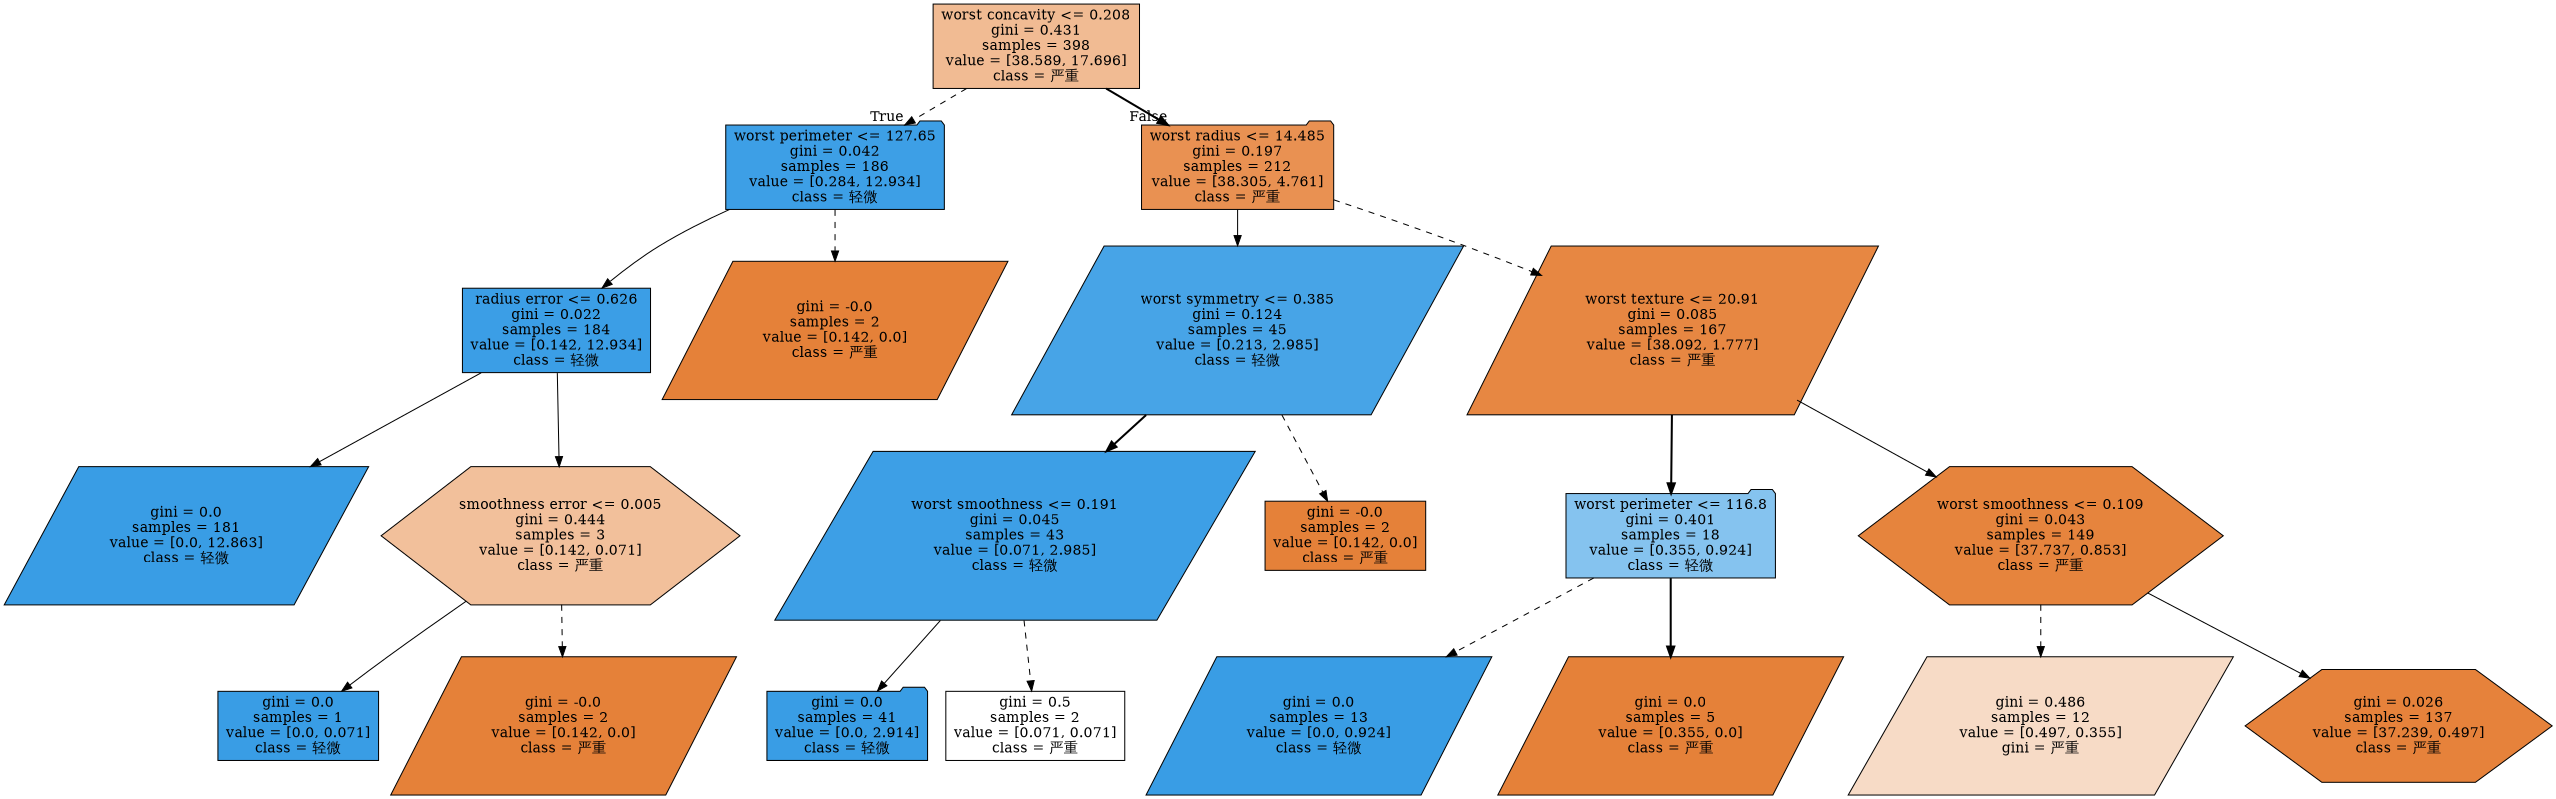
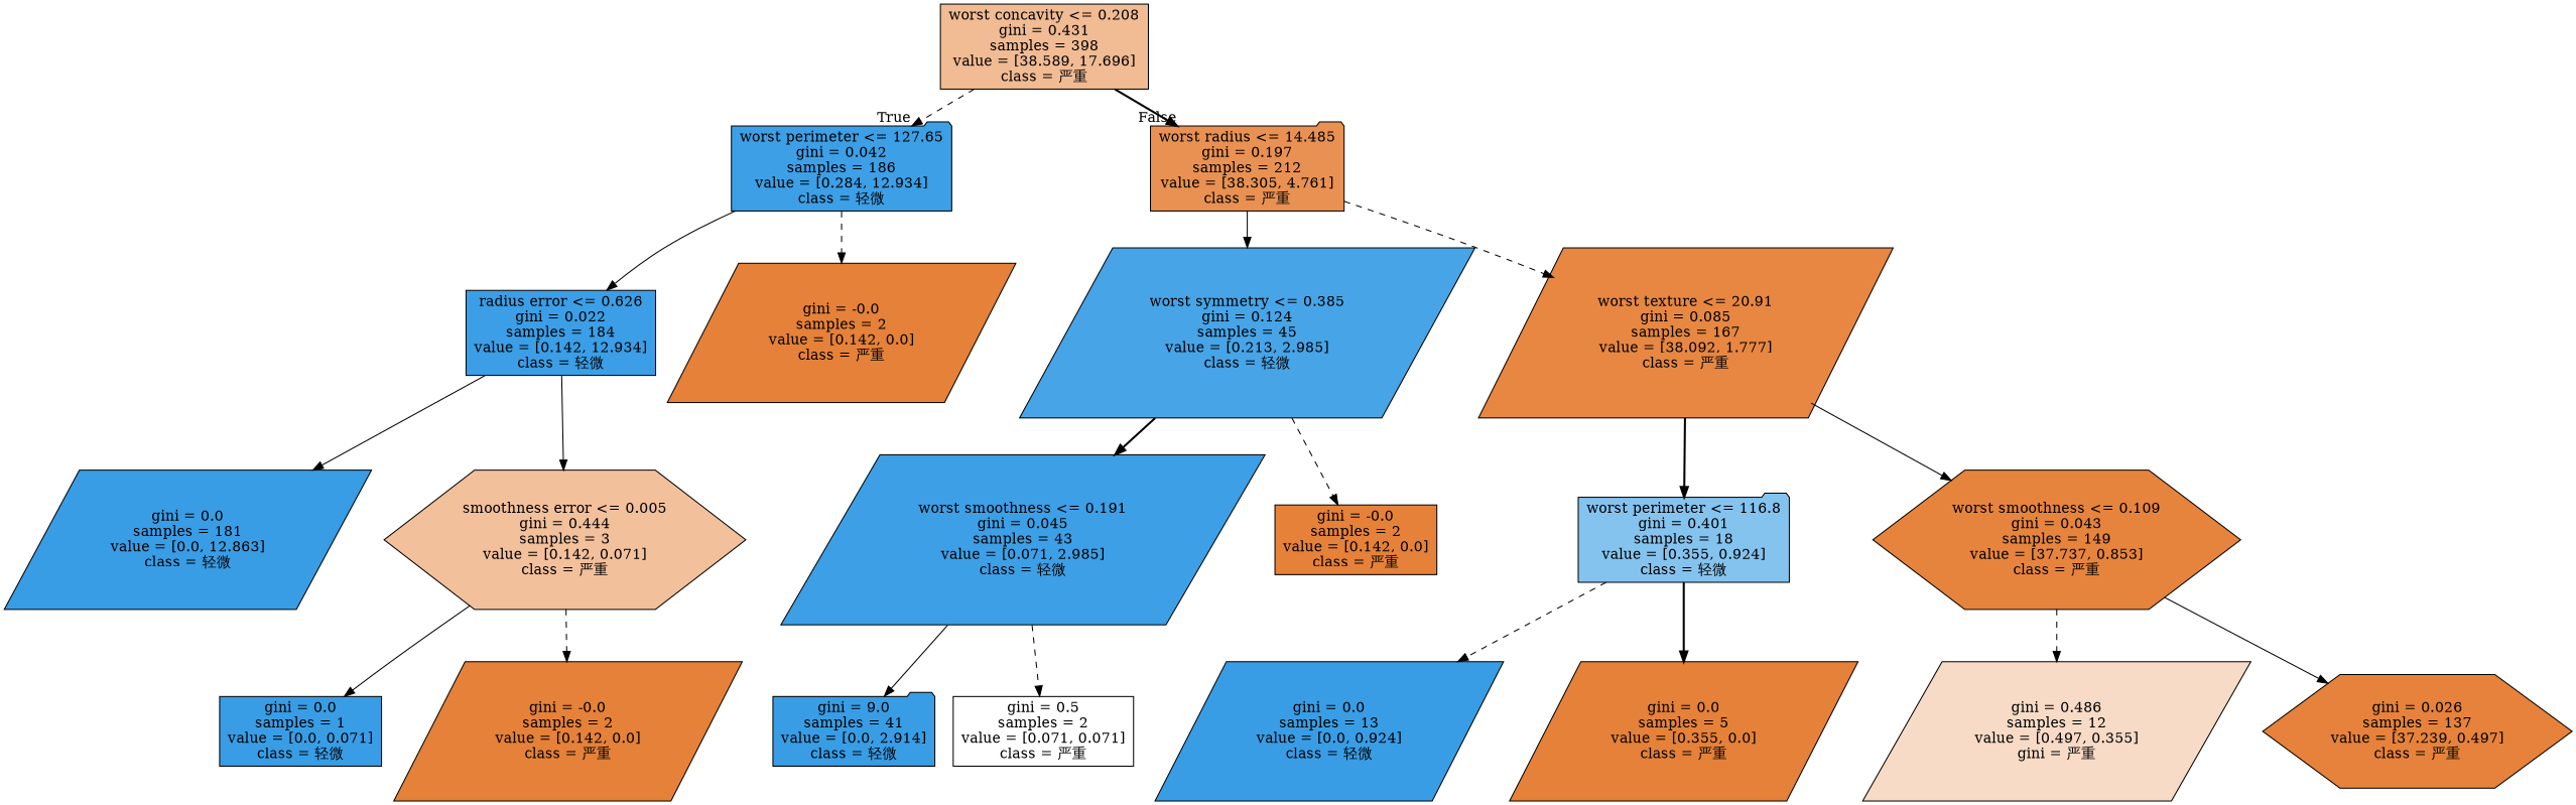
  digraph {
    node [color=black fillcolor="#e58139ff" shape=parallelogram style=filled]
    edge [style=dashed]
    n1 [fillcolor="#e581398a" label="worst concavity <= 0.208\ngini = 0.431\nsamples = 398\nvalue = [38.589, 17.696]\nclass = 严重" shape=box]
    n2 [fillcolor="#399de5f9" label="worst perimeter <= 127.65\ngini = 0.042\nsamples = 186\nvalue = [0.284, 12.934]\nclass = 轻微" shape=folder]
    n3 [fillcolor="#e58139df" label="worst radius <= 14.485\ngini = 0.197\nsamples = 212\nvalue = [38.305, 4.761]\nclass = 严重" shape=folder]
    n4 [fillcolor="#399de5fc" label="radius error <= 0.626\ngini = 0.022\nsamples = 184\nvalue = [0.142, 12.934]\nclass = 轻微" shape=box]
    n5 [label="gini = -0.0\nsamples = 2\nvalue = [0.142, 0.0]\nclass = 严重"]
    n6 [fillcolor="#399de5ed" label="worst symmetry <= 0.385\ngini = 0.124\nsamples = 45\nvalue = [0.213, 2.985]\nclass = 轻微"]
    n7 [fillcolor="#e58139f3" label="worst texture <= 20.91\ngini = 0.085\nsamples = 167\nvalue = [38.092, 1.777]\nclass = 严重"]
    n8 [fillcolor="#399de5ff" label="gini = 0.0\nsamples = 181\nvalue = [0.0, 12.863]\nclass = 轻微"]
    n9 [fillcolor="#e5813980" label="smoothness error <= 0.005\ngini = 0.444\nsamples = 3\nvalue = [0.142, 0.071]\nclass = 严重" shape=hexagon]
    n10 [fillcolor="#399de5ff" label="gini = 0.0\nsamples = 1\nvalue = [0.0, 0.071]\nclass = 轻微" shape=box]
    n11 [label="gini = -0.0\nsamples = 2\nvalue = [0.142, 0.0]\nclass = 严重"]
    n12 [fillcolor="#399de5f9" label="worst smoothness <= 0.191\ngini = 0.045\nsamples = 43\nvalue = [0.071, 2.985]\nclass = 轻微"]
    n13 [label="gini = -0.0\nsamples = 2\nvalue = [0.142, 0.0]\nclass = 严重" shape=box]
    n14 [fillcolor="#399de59d" label="worst perimeter <= 116.8\ngini = 0.401\nsamples = 18\nvalue = [0.355, 0.924]\nclass = 轻微" shape=folder]
    n15 [fillcolor="#e58139f9" label="worst smoothness <= 0.109\ngini = 0.043\nsamples = 149\nvalue = [37.737, 0.853]\nclass = 严重" shape=hexagon]
-   n16 [fillcolor="#399de5ff" label="gini = 0.0\nsamples = 41\nvalue = [0.0, 2.914]\nclass = 轻微" shape=folder]
+   n16 [fillcolor="#399de5ff" label="gini = 9.0\nsamples = 41\nvalue = [0.0, 2.914]\nclass = 轻微" shape=folder]
    n17 [fillcolor="#e5813900" label="gini = 0.5\nsamples = 2\nvalue = [0.071, 0.071]\nclass = 严重" shape=box]
    n18 [fillcolor="#399de5ff" label="gini = 0.0\nsamples = 13\nvalue = [0.0, 0.924]\nclass = 轻微"]
    n19 [label="gini = 0.0\nsamples = 5\nvalue = [0.355, 0.0]\nclass = 严重"]
    n20 [fillcolor="#e5813949" label="gini = 0.486\nsamples = 12\nvalue = [0.497, 0.355]\ngini = 严重"]
    n21 [fillcolor="#e58139fc" label="gini = 0.026\nsamples = 137\nvalue = [37.239, 0.497]\nclass = 严重" shape=hexagon]
    n1 -> n2 [headlabel=True labelangle=45 labeldistance=2.5]
    n1 -> n3 [headlabel=False labelangle=-45 labeldistance=2.5 style=bold]
    n2 -> n4 [style=solid]
    n2 -> n5
    n3 -> n6 [style=solid]
    n3 -> n7
    n4 -> n8 [style=solid]
    n4 -> n9 [style=solid]
    n6 -> n12 [style=bold]
    n6 -> n13
    n7 -> n14 [style=bold]
    n7 -> n15 [style=solid]
    n9 -> n10 [style=solid]
    n9 -> n11
    n12 -> n16 [style=solid]
    n12 -> n17
    n14 -> n18
    n14 -> n19 [style=bold]
    n15 -> n20
    n15 -> n21 [style=solid]
  }
